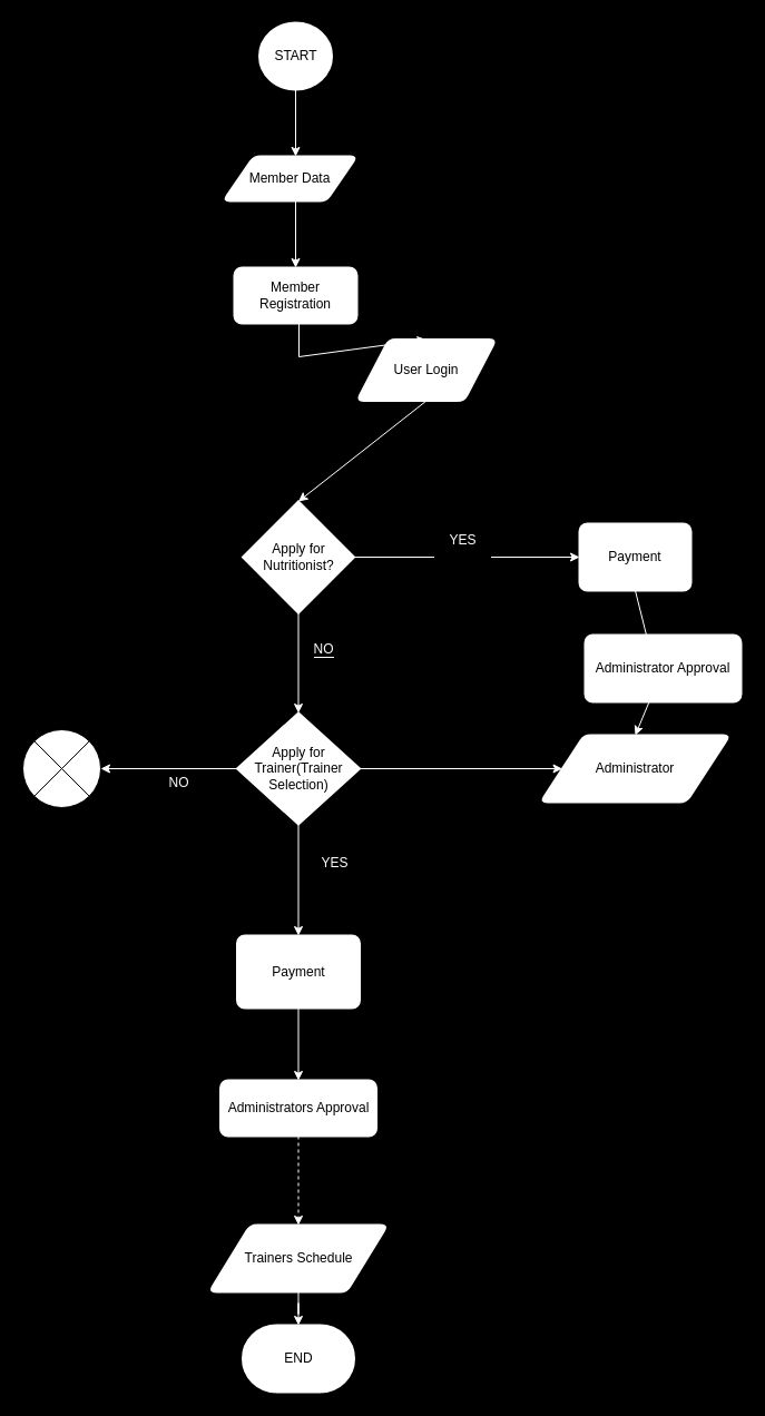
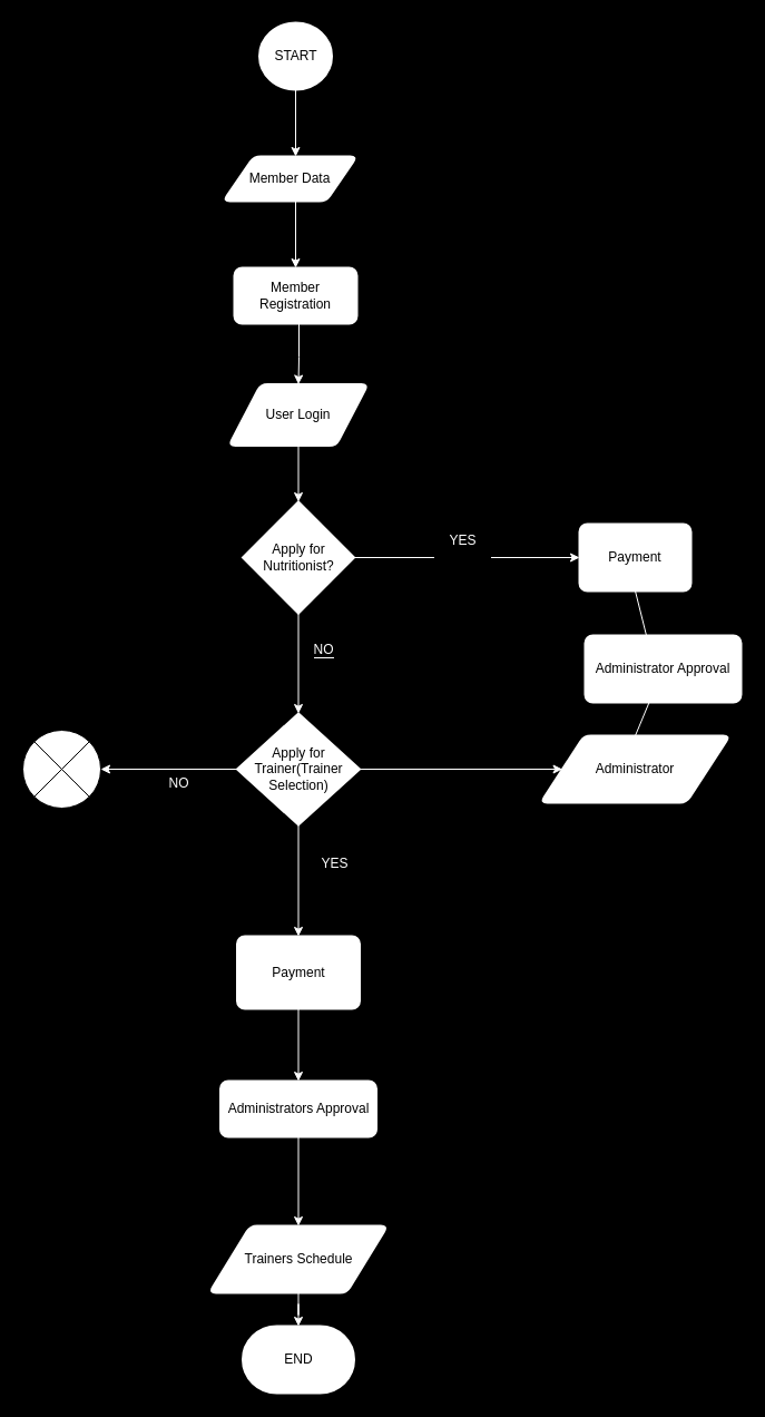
  <mxCell id="0" />
  <mxCell id="1" parent="0" />
  <mxCell id="2" value="Member Data" style="shape=parallelogram;html=1;strokeWidth=2;perimeter=parallelogramPerimeter;whiteSpace=wrap;rounded=1;arcSize=12;size=0.23;strokeColor=#FFFFFF;" vertex="1" parent="1"><mxGeometry x="200" y="140" width="120" height="40" as="geometry" /></mxCell>
  <mxCell id="3" value="Member Registration" style="rounded=1;whiteSpace=wrap;html=1;absoluteArcSize=1;arcSize=14;strokeWidth=2;strokeColor=#FFFFFF;" vertex="1" parent="1"><mxGeometry x="210" y="240" width="110" height="50" as="geometry" /></mxCell>
- <mxCell id="4" value="User Login" style="shape=parallelogram;html=1;strokeWidth=2;perimeter=parallelogramPerimeter;whiteSpace=wrap;rounded=1;arcSize=12;size=0.23;strokeColor=#FFFFFF;" vertex="1" parent="1"><mxGeometry x="320" y="304.5" width="125" height="55" as="geometry" /></mxCell>
+ <mxCell id="4" value="User Login" style="shape=parallelogram;html=1;strokeWidth=2;perimeter=parallelogramPerimeter;whiteSpace=wrap;rounded=1;arcSize=12;size=0.23;strokeColor=#FFFFFF;" vertex="1" parent="1"><mxGeometry x="205" y="344.5" width="125" height="55" as="geometry" /></mxCell>
  <mxCell id="5" value="Apply for Nutritionist?" style="strokeWidth=2;html=1;shape=mxgraph.flowchart.decision;whiteSpace=wrap;strokeColor=#FFFFFF;" vertex="1" parent="1"><mxGeometry x="217.5" y="450" width="100" height="100" as="geometry" /></mxCell>
  <mxCell id="6" value="Payment" style="rounded=1;whiteSpace=wrap;html=1;absoluteArcSize=1;arcSize=14;strokeWidth=2;strokeColor=#FFFFFF;" vertex="1" parent="1"><mxGeometry x="520" y="470" width="100" height="60" as="geometry" /></mxCell>
  <mxCell id="7" value="" style="endArrow=classic;html=1;rounded=0;entryX=0;entryY=0.5;entryDx=0;entryDy=0;exitX=1;exitY=0.5;exitDx=0;exitDy=0;exitPerimeter=0;strokeColor=#FFFFFF;" edge="1" parent="1" source="5" target="6"><mxGeometry width="50" height="50" relative="1" as="geometry"><mxPoint x="320" y="510" as="sourcePoint" /><mxPoint x="370" y="460" as="targetPoint" /></mxGeometry></mxCell>
  <mxCell id="8" value="" style="endArrow=classic;html=1;rounded=0;exitX=0.5;exitY=1;exitDx=0;exitDy=0;exitPerimeter=0;strokeColor=#FFFFFF;" edge="1" parent="1" source="28"><mxGeometry width="50" height="50" relative="1" as="geometry"><mxPoint x="280" y="660" as="sourcePoint" /><mxPoint x="270" y="680" as="targetPoint" /></mxGeometry></mxCell>
  <mxCell id="9" value="" style="endArrow=classic;html=1;rounded=0;exitX=0.5;exitY=1;exitDx=0;exitDy=0;exitPerimeter=0;strokeColor=#FFFFFF;entryX=0.5;entryY=0;entryDx=0;entryDy=0;" edge="1" parent="1" source="28" target="10"><mxGeometry width="50" height="50" relative="1" as="geometry"><mxPoint x="100" y="755" as="sourcePoint" /><mxPoint x="268" y="830" as="targetPoint" /></mxGeometry></mxCell>
  <mxCell id="10" value="Payment" style="rounded=1;whiteSpace=wrap;html=1;absoluteArcSize=1;arcSize=14;strokeWidth=2;strokeColor=#FFFFFF;" vertex="1" parent="1"><mxGeometry x="212.5" y="840" width="110" height="65" as="geometry" /></mxCell>
  <mxCell id="11" value="&lt;span style=&quot;background-color: rgb(0, 0, 0);&quot;&gt;&lt;font color=&quot;#ffffff&quot;&gt;YES&lt;/font&gt;&lt;/span&gt;" style="text;html=1;align=center;verticalAlign=middle;resizable=0;points=[];autosize=1;strokeColor=#000000;fillColor=none;" vertex="1" parent="1"><mxGeometry x="275" y="760" width="50" height="30" as="geometry" /></mxCell>
  <mxCell id="12" value="" style="endArrow=classic;html=1;rounded=0;exitX=0.5;exitY=1;exitDx=0;exitDy=0;strokeColor=#FFFFFF;" edge="1" parent="1" source="10" target="13"><mxGeometry width="50" height="50" relative="1" as="geometry"><mxPoint x="270" y="905" as="sourcePoint" /><mxPoint x="270" y="1030" as="targetPoint" /><Array as="points" /></mxGeometry></mxCell>
  <mxCell id="13" value="Administrators Approval" style="rounded=1;whiteSpace=wrap;html=1;absoluteArcSize=1;arcSize=14;strokeWidth=2;strokeColor=#FFFFFF;" vertex="1" parent="1"><mxGeometry x="197.5" y="970" width="140" height="50" as="geometry" /></mxCell>
  <mxCell id="14" value="" style="verticalLabelPosition=bottom;verticalAlign=top;html=1;shape=mxgraph.flowchart.or;strokeColor=#000000;" vertex="1" parent="1"><mxGeometry x="20" y="655" width="70" height="70" as="geometry" /></mxCell>
  <mxCell id="15" value="" style="endArrow=classic;html=1;rounded=0;entryX=1;entryY=0.5;entryDx=0;entryDy=0;entryPerimeter=0;exitX=0;exitY=0.5;exitDx=0;exitDy=0;exitPerimeter=0;strokeColor=#FFFFFF;" edge="1" parent="1" source="28" target="14"><mxGeometry width="50" height="50" relative="1" as="geometry"><mxPoint x="280" y="720" as="sourcePoint" /><mxPoint x="330" y="670" as="targetPoint" /></mxGeometry></mxCell>
  <mxCell id="16" value="" style="edgeStyle=orthogonalEdgeStyle;rounded=0;orthogonalLoop=1;jettySize=auto;html=1;strokeColor=#FFFFFF;" edge="1" parent="1" source="17" target="18"><mxGeometry relative="1" as="geometry" /></mxCell>
  <mxCell id="17" value="Trainers Schedule" style="shape=parallelogram;html=1;strokeWidth=2;perimeter=parallelogramPerimeter;whiteSpace=wrap;rounded=1;arcSize=12;size=0.23;strokeColor=#FFFFFF;" vertex="1" parent="1"><mxGeometry x="187.5" y="1100" width="160" height="60" as="geometry" /></mxCell>
  <mxCell id="18" value="END" style="strokeWidth=2;html=1;shape=mxgraph.flowchart.terminator;whiteSpace=wrap;strokeColor=#FFFFFF;" vertex="1" parent="1"><mxGeometry x="217.5" y="1190" width="100" height="60" as="geometry" /></mxCell>
  <mxCell id="19" value="START" style="strokeWidth=2;html=1;shape=mxgraph.flowchart.start_2;whiteSpace=wrap;strokeColor=#FFFFFF;" vertex="1" parent="1"><mxGeometry x="232.5" y="20" width="65" height="60" as="geometry" /></mxCell>
  <mxCell id="20" style="edgeStyle=orthogonalEdgeStyle;rounded=0;orthogonalLoop=1;jettySize=auto;html=1;exitX=0.5;exitY=1;exitDx=0;exitDy=0;exitPerimeter=0;strokeColor=#FFFFFF;" edge="1" parent="1" source="18" target="18"><mxGeometry relative="1" as="geometry" /></mxCell>
- <mxCell id="21" value="" style="endArrow=classic;html=1;rounded=0;exitX=0.5;exitY=1;exitDx=0;exitDy=0;entryX=0.5;entryY=0;entryDx=0;entryDy=0;strokeColor=#FFFFFF;dashed=1;" edge="1" parent="1" source="13" target="17"><mxGeometry width="50" height="50" relative="1" as="geometry"><mxPoint x="280" y="1120" as="sourcePoint" /><mxPoint x="430" y="1010" as="targetPoint" /></mxGeometry></mxCell>
+ <mxCell id="21" value="" style="endArrow=classic;html=1;rounded=0;exitX=0.5;exitY=1;exitDx=0;exitDy=0;entryX=0.5;entryY=0;entryDx=0;entryDy=0;strokeColor=#FFFFFF;" edge="1" parent="1" source="13" target="17"><mxGeometry width="50" height="50" relative="1" as="geometry"><mxPoint x="280" y="1120" as="sourcePoint" /><mxPoint x="430" y="1010" as="targetPoint" /></mxGeometry></mxCell>
  <mxCell id="22" value="" style="endArrow=classic;html=1;rounded=0;exitX=0.5;exitY=1;exitDx=0;exitDy=0;entryX=0.5;entryY=1;entryDx=0;entryDy=0;strokeColor=#FFFFFF;" edge="1" parent="1" source="6" target="23"><mxGeometry width="50" height="50" relative="1" as="geometry"><mxPoint x="570" y="540" as="sourcePoint" /><mxPoint x="325" y="730" as="targetPoint" /><Array as="points" /></mxGeometry></mxCell>
  <mxCell id="23" value="Administrator Approval" style="rounded=1;whiteSpace=wrap;html=1;absoluteArcSize=1;arcSize=14;strokeWidth=2;strokeColor=#FFFFFF;" vertex="1" parent="1"><mxGeometry x="525" y="570" width="140" height="60" as="geometry" /></mxCell>
  <mxCell id="24" value="Administrator" style="shape=parallelogram;html=1;strokeWidth=2;perimeter=parallelogramPerimeter;whiteSpace=wrap;rounded=1;arcSize=12;size=0.23;strokeColor=#FFFFFF;" vertex="1" parent="1"><mxGeometry x="485" y="660" width="170" height="60" as="geometry" /></mxCell>
  <mxCell id="25" value="" style="endArrow=classic;html=1;rounded=0;entryX=0;entryY=0.5;entryDx=0;entryDy=0;exitX=1;exitY=0.5;exitDx=0;exitDy=0;exitPerimeter=0;strokeColor=#FFFFFF;" edge="1" parent="1" source="28" target="24"><mxGeometry width="50" height="50" relative="1" as="geometry"><mxPoint x="270" y="660" as="sourcePoint" /><mxPoint x="320" y="610" as="targetPoint" /></mxGeometry></mxCell>
- <mxCell id="26" value="" style="endArrow=classic;html=1;rounded=0;entryX=0.5;entryY=0;entryDx=0;entryDy=0;strokeColor=#FFFFFF;" edge="1" parent="1" source="23" target="24"><mxGeometry width="50" height="50" relative="1" as="geometry"><mxPoint x="270" y="660" as="sourcePoint" /><mxPoint x="320" y="610" as="targetPoint" /></mxGeometry></mxCell>
+ <mxCell id="26" value="" style="endArrow=none;html=1;rounded=0;entryX=0.5;entryY=0;entryDx=0;entryDy=0;strokeColor=#FFFFFF;" edge="1" parent="1" source="23" target="24"><mxGeometry width="50" height="50" relative="1" as="geometry"><mxPoint x="270" y="660" as="sourcePoint" /><mxPoint x="320" y="610" as="targetPoint" /></mxGeometry></mxCell>
  <mxCell id="27" value="" style="endArrow=classic;html=1;rounded=0;exitX=0.5;exitY=1;exitDx=0;exitDy=0;exitPerimeter=0;strokeColor=#FFFFFF;" edge="1" parent="1" source="5" target="28"><mxGeometry width="50" height="50" relative="1" as="geometry"><mxPoint x="268" y="545" as="sourcePoint" /><mxPoint x="270" y="680" as="targetPoint" /></mxGeometry></mxCell>
  <mxCell id="28" value="Apply for Trainer(Trainer Selection)" style="strokeWidth=2;html=1;shape=mxgraph.flowchart.decision;whiteSpace=wrap;strokeColor=#FFFFFF;" vertex="1" parent="1"><mxGeometry x="212.5" y="640" width="110" height="100" as="geometry" /></mxCell>
  <mxCell id="29" value="" style="endArrow=classic;html=1;rounded=0;entryX=0.5;entryY=0;entryDx=0;entryDy=0;entryPerimeter=0;exitX=0.5;exitY=1;exitDx=0;exitDy=0;strokeColor=#FFFFFF;" edge="1" parent="1" source="4" target="5"><mxGeometry width="50" height="50" relative="1" as="geometry"><mxPoint x="270" y="430" as="sourcePoint" /><mxPoint x="320" y="380" as="targetPoint" /></mxGeometry></mxCell>
  <mxCell id="30" value="" style="endArrow=classic;html=1;rounded=0;entryX=0.5;entryY=0;entryDx=0;entryDy=0;strokeColor=#FFFFFF;" edge="1" parent="1" target="4"><mxGeometry width="50" height="50" relative="1" as="geometry"><mxPoint x="268" y="290" as="sourcePoint" /><mxPoint x="460" y="270" as="targetPoint" /><Array as="points"><mxPoint x="268" y="320" /></Array></mxGeometry></mxCell>
  <mxCell id="31" value="" style="endArrow=classic;html=1;rounded=0;strokeColor=#FFFFFF;" edge="1" parent="1"><mxGeometry width="50" height="50" relative="1" as="geometry"><mxPoint x="265" y="80" as="sourcePoint" /><mxPoint x="265" y="140" as="targetPoint" /></mxGeometry></mxCell>
  <mxCell id="32" value="" style="endArrow=classic;html=1;rounded=0;entryX=0.5;entryY=0;entryDx=0;entryDy=0;strokeColor=#FFFFFF;" edge="1" parent="1" target="3"><mxGeometry width="50" height="50" relative="1" as="geometry"><mxPoint x="265" y="180" as="sourcePoint" /><mxPoint x="320" y="320" as="targetPoint" /></mxGeometry></mxCell>
  <mxCell id="33" value="&lt;font style=&quot;background-color: rgb(0, 0, 0);&quot; color=&quot;#ffffff&quot;&gt;NO&lt;/font&gt;" style="text;html=1;align=center;verticalAlign=middle;resizable=0;points=[];autosize=1;strokeColor=#000000;fillColor=none;labelBackgroundColor=default;" vertex="1" parent="1"><mxGeometry x="270" y="568" width="40" height="30" as="geometry" /></mxCell>
  <mxCell id="34" value="&lt;span style=&quot;background-color: rgb(0, 0, 0);&quot;&gt;&lt;font color=&quot;#ffffff&quot;&gt;YES&lt;/font&gt;&lt;/span&gt;" style="text;html=1;align=center;verticalAlign=middle;resizable=0;points=[];autosize=1;strokeColor=#000000;fillColor=none;" vertex="1" parent="1"><mxGeometry x="390" y="470" width="50" height="30" as="geometry" /></mxCell>
  <mxCell id="35" value="&lt;font color=&quot;#ffffff&quot;&gt;NO&lt;/font&gt;" style="text;html=1;align=center;verticalAlign=middle;resizable=0;points=[];autosize=1;strokeColor=none;fillColor=none;" vertex="1" parent="1"><mxGeometry x="140" y="688" width="40" height="30" as="geometry" /></mxCell>
